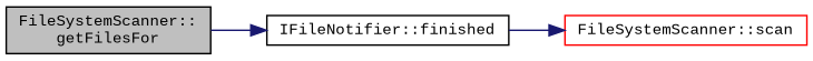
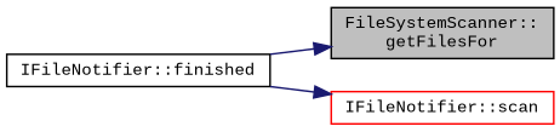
  digraph {
    fontname="Liberation Mono"
    rankdir=LR
    node [color=black fillcolor=white fontname="Liberation Mono" fontsize=10 shape=record style=filled]
    edge [color=midnightblue fontname="Liberation Mono" fontsize=10 labelfontname=Helvetica labelfontsize=10 style=solid]
    n1 [fillcolor=grey75 fontcolor=black height=0.2 label="FileSystemScanner::\lgetFilesFor" width=0.4]
    n2 [height=0.2 label="IFileNotifier::finished" width=0.4]
-   n3 [color=red height=0.2 label="FileSystemScanner::scan" width=0.4]
-   n1 -> n2
+   n3 [color=red height=0.2 label="IFileNotifier::scan" width=0.4]
+   n2 -> n1
    n2 -> n3
  }
